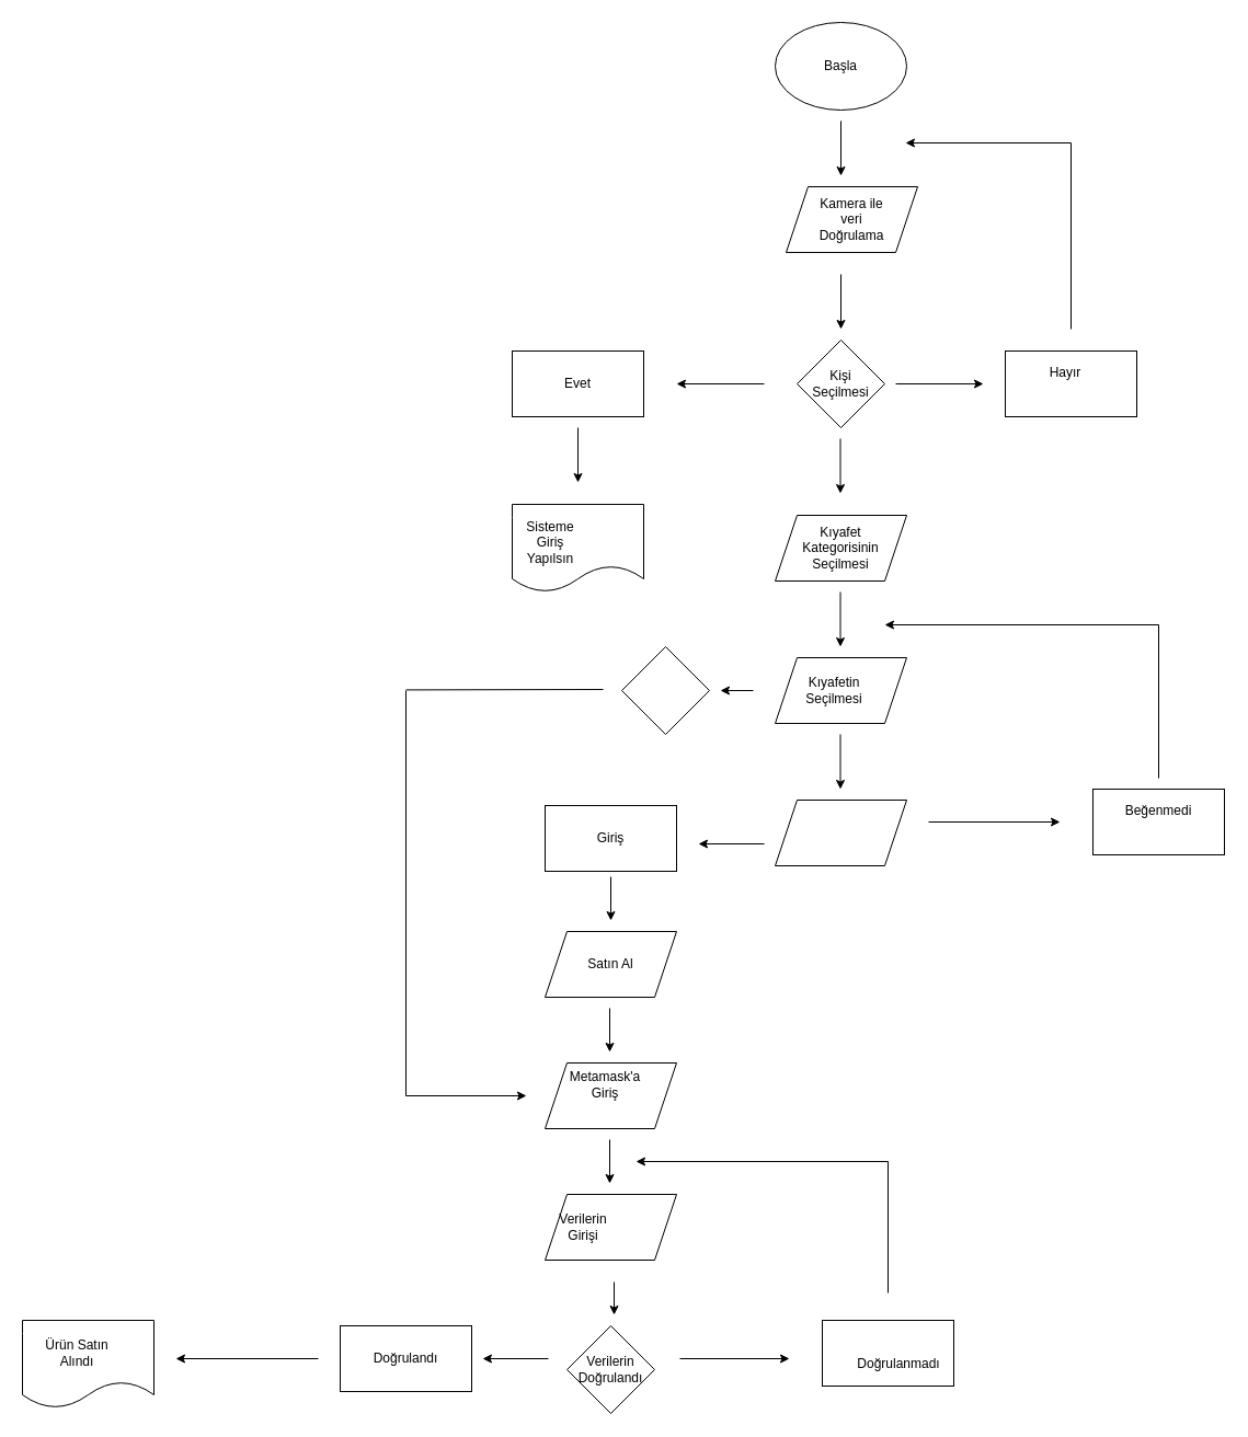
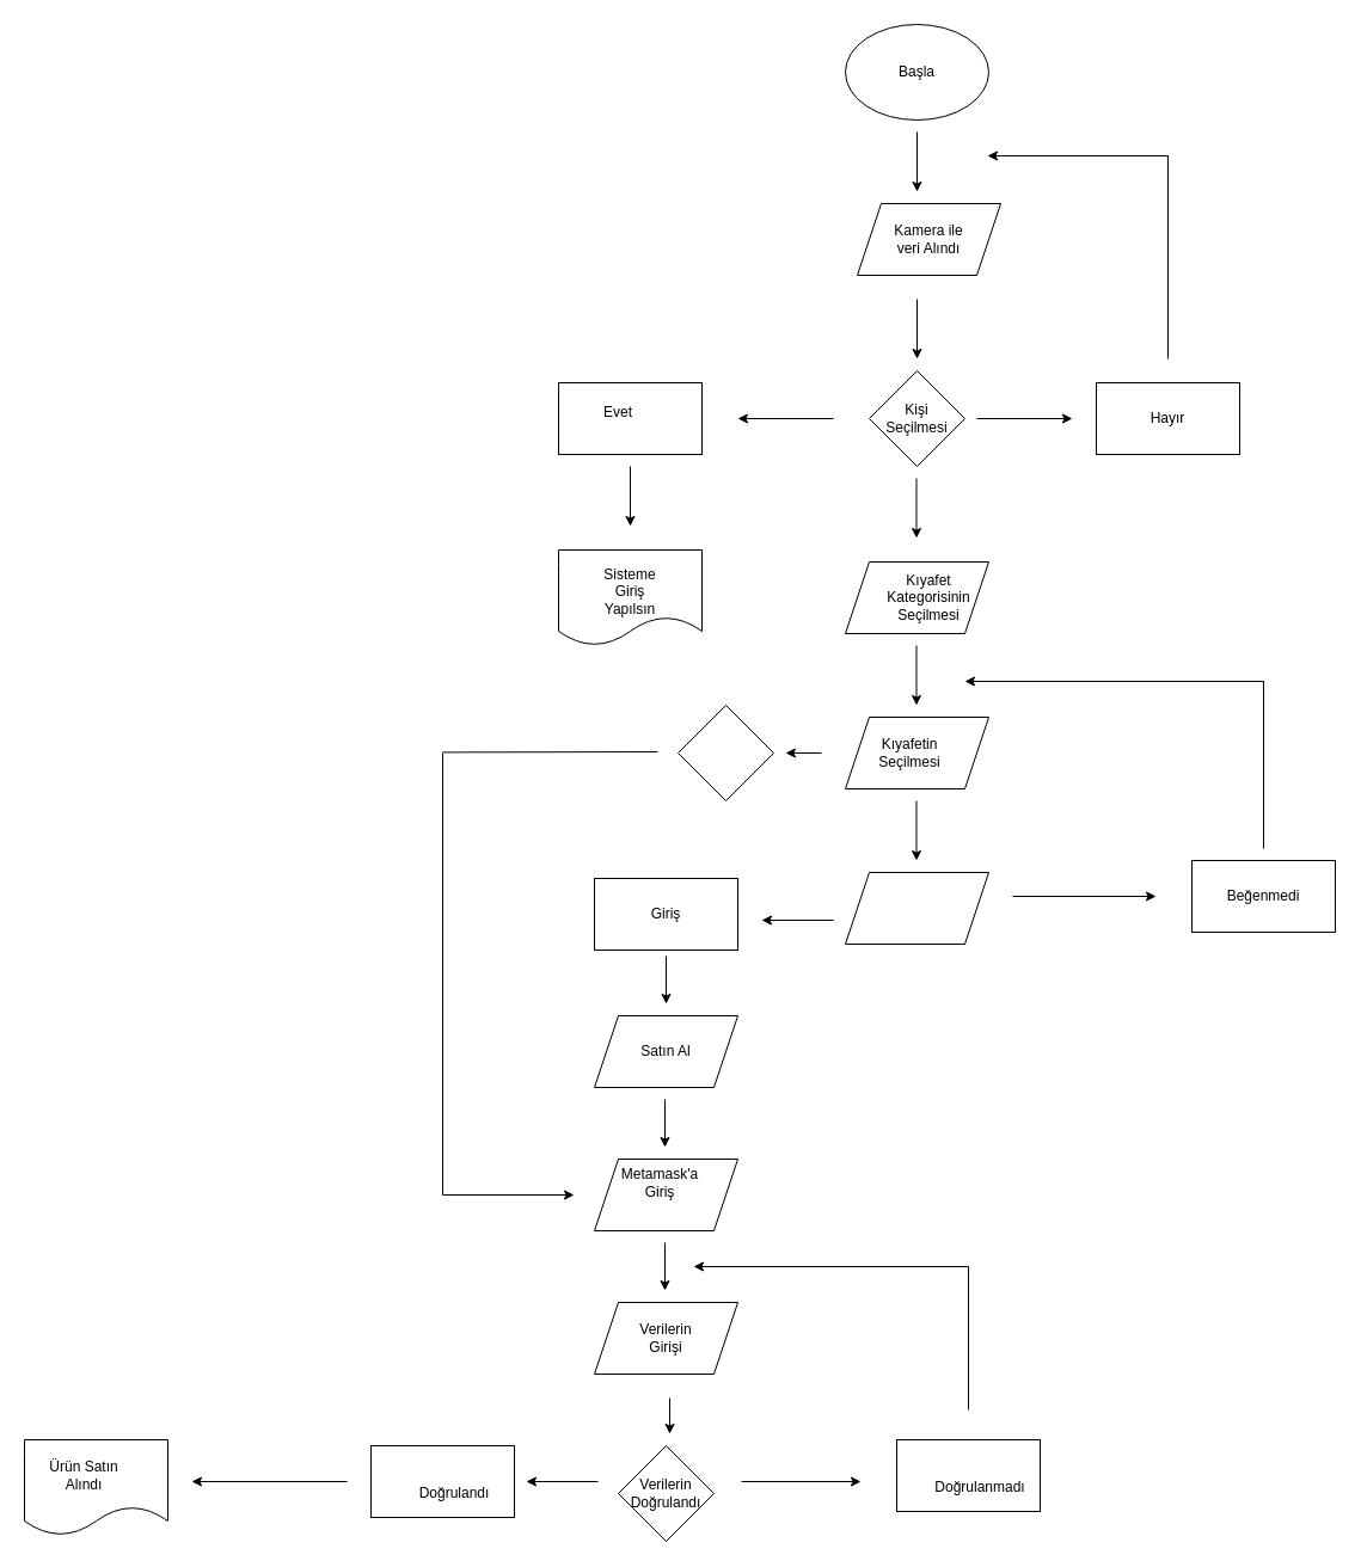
  <mxCell id="0" />
  <mxCell id="1" parent="0" />
  <mxCell id="2" value="" style="rounded=0;whiteSpace=wrap;html=1;" vertex="1" parent="1"><mxGeometry x="917" y="320" width="120" height="60" as="geometry" /></mxCell>
  <mxCell id="3" value="" style="shape=parallelogram;perimeter=parallelogramPerimeter;whiteSpace=wrap;html=1;fixedSize=1;" vertex="1" parent="1"><mxGeometry x="707" y="730" width="120" height="60" as="geometry" /></mxCell>
  <mxCell id="4" value="" style="rhombus;whiteSpace=wrap;html=1;" vertex="1" parent="1"><mxGeometry x="727" y="310" width="80" height="80" as="geometry" /></mxCell>
  <mxCell id="5" value="" style="endArrow=classic;html=1;rounded=0;" edge="1" parent="1"><mxGeometry width="50" height="50" relative="1" as="geometry"><mxPoint x="767" y="110" as="sourcePoint" /><mxPoint x="767" y="160" as="targetPoint" /></mxGeometry></mxCell>
  <mxCell id="6" value="" style="shape=parallelogram;perimeter=parallelogramPerimeter;whiteSpace=wrap;html=1;fixedSize=1;" vertex="1" parent="1"><mxGeometry x="717" y="170" width="120" height="60" as="geometry" /></mxCell>
  <mxCell id="7" value="" style="endArrow=classic;html=1;rounded=0;" edge="1" parent="1"><mxGeometry width="50" height="50" relative="1" as="geometry"><mxPoint x="767" y="250" as="sourcePoint" /><mxPoint x="767" y="300" as="targetPoint" /></mxGeometry></mxCell>
  <mxCell id="8" value="" style="endArrow=classic;html=1;rounded=0;" edge="1" parent="1"><mxGeometry width="50" height="50" relative="1" as="geometry"><mxPoint x="766.5" y="400" as="sourcePoint" /><mxPoint x="766.5" y="450" as="targetPoint" /></mxGeometry></mxCell>
  <mxCell id="9" value="Satın Al" style="text;html=1;strokeColor=none;fillColor=none;align=center;verticalAlign=middle;whiteSpace=wrap;rounded=0;" vertex="1" parent="1"><mxGeometry x="731" y="50" width="60" height="30" as="geometry" /></mxCell>
  <mxCell id="10" value="" style="ellipse;whiteSpace=wrap;html=1;" vertex="1" parent="1"><mxGeometry x="707" y="20" width="120" height="80" as="geometry" /></mxCell>
  <mxCell id="11" value="Başla&lt;br&gt;" style="text;html=1;strokeColor=none;fillColor=none;align=center;verticalAlign=middle;whiteSpace=wrap;rounded=0;" vertex="1" parent="1"><mxGeometry x="737" y="45" width="60" height="30" as="geometry" /></mxCell>
- <mxCell id="12" value="Hayır" style="text;html=1;strokeColor=none;fillColor=none;align=center;verticalAlign=middle;whiteSpace=wrap;rounded=0;" vertex="1" parent="1"><mxGeometry x="942" y="325" width="60" height="30" as="geometry" /></mxCell>
+ <mxCell id="12" value="Hayır" style="text;html=1;strokeColor=none;fillColor=none;align=center;verticalAlign=middle;whiteSpace=wrap;rounded=0;" vertex="1" parent="1"><mxGeometry x="947" y="335" width="60" height="30" as="geometry" /></mxCell>
  <mxCell id="13" value="Kişi Seçilmesi" style="text;html=1;strokeColor=none;fillColor=none;align=center;verticalAlign=middle;whiteSpace=wrap;rounded=0;" vertex="1" parent="1"><mxGeometry x="737" y="335" width="60" height="30" as="geometry" /></mxCell>
- <mxCell id="14" value="Kamera ile veri Doğrulama" style="text;html=1;strokeColor=none;fillColor=none;align=center;verticalAlign=middle;whiteSpace=wrap;rounded=0;" vertex="1" parent="1"><mxGeometry x="747" y="185" width="60" height="30" as="geometry" /></mxCell>
+ <mxCell id="14" value="Kamera ile veri Alındı" style="text;html=1;strokeColor=none;fillColor=none;align=center;verticalAlign=middle;whiteSpace=wrap;rounded=0;" vertex="1" parent="1"><mxGeometry x="747" y="185" width="60" height="30" as="geometry" /></mxCell>
  <mxCell id="15" value="" style="shape=parallelogram;perimeter=parallelogramPerimeter;whiteSpace=wrap;html=1;fixedSize=1;" vertex="1" parent="1"><mxGeometry x="707" y="470" width="120" height="60" as="geometry" /></mxCell>
  <mxCell id="16" value="" style="shape=parallelogram;perimeter=parallelogramPerimeter;whiteSpace=wrap;html=1;fixedSize=1;" vertex="1" parent="1"><mxGeometry x="707" y="600" width="120" height="60" as="geometry" /></mxCell>
- <mxCell id="17" value="Kıyafet Kategorisinin Seçilmesi" style="text;html=1;strokeColor=none;fillColor=none;align=center;verticalAlign=middle;whiteSpace=wrap;rounded=0;" vertex="1" parent="1"><mxGeometry x="737" y="485" width="60" height="30" as="geometry" /></mxCell>
+ <mxCell id="17" value="Kıyafet Kategorisinin Seçilmesi" style="text;html=1;strokeColor=none;fillColor=none;align=center;verticalAlign=middle;whiteSpace=wrap;rounded=0;" vertex="1" parent="1"><mxGeometry x="747" y="485" width="60" height="30" as="geometry" /></mxCell>
  <mxCell id="18" value="Kıyafetin Seçilmesi&lt;span style=&quot;color: rgba(0, 0, 0, 0); font-family: monospace; font-size: 0px; text-align: start;&quot;&gt;%3CmxGraphModel%3E%3Croot%3E%3CmxCell%20id%3D%220%22%2F%3E%3CmxCell%20id%3D%221%22%20parent%3D%220%22%2F%3E%3CmxCell%20id%3D%222%22%20value%3D%22Ki%C5%9Fi%20E%C5%9Fle%C5%9Ftirme%22%20style%3D%22text%3Bhtml%3D1%3BstrokeColor%3Dnone%3BfillColor%3Dnone%3Balign%3Dcenter%3BverticalAlign%3Dmiddle%3BwhiteSpace%3Dwrap%3Brounded%3D0%3B%22%20vertex%3D%221%22%20parent%3D%221%22%3E%3CmxGeometry%20x%3D%22360%22%20y%3D%22325%22%20width%3D%2260%22%20height%3D%2230%22%20as%3D%22geometry%22%2F%3E%3C%2FmxCell%3E%3C%2Froot%3E%3C%2FmxGraphModel%3E&lt;/span&gt;" style="text;html=1;strokeColor=none;fillColor=none;align=center;verticalAlign=middle;whiteSpace=wrap;rounded=0;" vertex="1" parent="1"><mxGeometry x="731" y="615" width="60" height="30" as="geometry" /></mxCell>
  <mxCell id="19" value="" style="endArrow=classic;html=1;rounded=0;" edge="1" parent="1"><mxGeometry width="50" height="50" relative="1" as="geometry"><mxPoint x="817" y="350" as="sourcePoint" /><mxPoint x="897" y="350" as="targetPoint" /></mxGeometry></mxCell>
  <mxCell id="20" value="" style="endArrow=classic;html=1;rounded=0;" edge="1" parent="1"><mxGeometry width="50" height="50" relative="1" as="geometry"><mxPoint x="697" y="350" as="sourcePoint" /><mxPoint x="617" y="350" as="targetPoint" /></mxGeometry></mxCell>
  <mxCell id="21" value="" style="rounded=0;whiteSpace=wrap;html=1;" vertex="1" parent="1"><mxGeometry x="467" y="320" width="120" height="60" as="geometry" /></mxCell>
- <mxCell id="22" value="Evet" style="text;html=1;strokeColor=none;fillColor=none;align=center;verticalAlign=middle;whiteSpace=wrap;rounded=0;" vertex="1" parent="1"><mxGeometry x="497" y="335" width="60" height="30" as="geometry" /></mxCell>
+ <mxCell id="22" value="Evet" style="text;html=1;strokeColor=none;fillColor=none;align=center;verticalAlign=middle;whiteSpace=wrap;rounded=0;" vertex="1" parent="1"><mxGeometry x="487" y="330" width="60" height="30" as="geometry" /></mxCell>
  <mxCell id="23" value="" style="endArrow=classic;html=1;rounded=0;" edge="1" parent="1"><mxGeometry width="50" height="50" relative="1" as="geometry"><mxPoint x="977" y="130" as="sourcePoint" /><mxPoint x="826" y="130" as="targetPoint" /></mxGeometry></mxCell>
  <mxCell id="24" value="" style="endArrow=none;html=1;rounded=0;" edge="1" parent="1"><mxGeometry width="50" height="50" relative="1" as="geometry"><mxPoint x="977" y="300" as="sourcePoint" /><mxPoint x="977" y="130" as="targetPoint" /></mxGeometry></mxCell>
  <mxCell id="25" value="" style="shape=document;whiteSpace=wrap;html=1;boundedLbl=1;" vertex="1" parent="1"><mxGeometry x="467" y="460" width="120" height="80" as="geometry" /></mxCell>
  <mxCell id="26" value="" style="endArrow=classic;html=1;rounded=0;" edge="1" parent="1"><mxGeometry width="50" height="50" relative="1" as="geometry"><mxPoint x="527" y="390" as="sourcePoint" /><mxPoint x="527" y="440" as="targetPoint" /></mxGeometry></mxCell>
- <mxCell id="27" value="Sisteme Giriş Yapılsın" style="text;html=1;strokeColor=none;fillColor=none;align=center;verticalAlign=middle;whiteSpace=wrap;rounded=0;" vertex="1" parent="1"><mxGeometry x="472" y="480" width="60" height="30" as="geometry" /></mxCell>
+ <mxCell id="27" value="Sisteme Giriş Yapılsın" style="text;html=1;strokeColor=none;fillColor=none;align=center;verticalAlign=middle;whiteSpace=wrap;rounded=0;" vertex="1" parent="1"><mxGeometry x="497" y="480" width="60" height="30" as="geometry" /></mxCell>
  <mxCell id="28" value="" style="endArrow=classic;html=1;rounded=0;" edge="1" parent="1"><mxGeometry width="50" height="50" relative="1" as="geometry"><mxPoint x="766.5" y="540" as="sourcePoint" /><mxPoint x="766.5" y="590" as="targetPoint" /></mxGeometry></mxCell>
  <mxCell id="29" value="" style="endArrow=classic;html=1;rounded=0;" edge="1" parent="1"><mxGeometry width="50" height="50" relative="1" as="geometry"><mxPoint x="766.5" y="670" as="sourcePoint" /><mxPoint x="766.5" y="720" as="targetPoint" /></mxGeometry></mxCell>
  <mxCell id="30" value="" style="rhombus;whiteSpace=wrap;html=1;" vertex="1" parent="1"><mxGeometry x="567" y="590" width="80" height="80" as="geometry" /></mxCell>
  <mxCell id="31" value="" style="endArrow=classic;html=1;rounded=0;" edge="1" parent="1"><mxGeometry width="50" height="50" relative="1" as="geometry"><mxPoint x="687" y="630" as="sourcePoint" /><mxPoint x="657" y="630" as="targetPoint" /></mxGeometry></mxCell>
  <mxCell id="32" value="" style="endArrow=classic;html=1;rounded=0;" edge="1" parent="1"><mxGeometry width="50" height="50" relative="1" as="geometry"><mxPoint x="847" y="750" as="sourcePoint" /><mxPoint x="967" y="750" as="targetPoint" /></mxGeometry></mxCell>
  <mxCell id="33" value="" style="rounded=0;whiteSpace=wrap;html=1;" vertex="1" parent="1"><mxGeometry x="997" y="720" width="120" height="60" as="geometry" /></mxCell>
- <mxCell id="34" value="Beğenmedi" style="text;html=1;strokeColor=none;fillColor=none;align=center;verticalAlign=middle;whiteSpace=wrap;rounded=0;" vertex="1" parent="1"><mxGeometry x="1027" y="725" width="60" height="30" as="geometry" /></mxCell>
+ <mxCell id="34" value="Beğenmedi" style="text;html=1;strokeColor=none;fillColor=none;align=center;verticalAlign=middle;whiteSpace=wrap;rounded=0;" vertex="1" parent="1"><mxGeometry x="1027" y="735" width="60" height="30" as="geometry" /></mxCell>
  <mxCell id="35" value="" style="endArrow=none;html=1;rounded=0;" edge="1" parent="1"><mxGeometry width="50" height="50" relative="1" as="geometry"><mxPoint x="1057" y="710" as="sourcePoint" /><mxPoint x="1057" y="570" as="targetPoint" /></mxGeometry></mxCell>
  <mxCell id="36" value="" style="endArrow=classic;html=1;rounded=0;" edge="1" parent="1"><mxGeometry width="50" height="50" relative="1" as="geometry"><mxPoint x="1057" y="570" as="sourcePoint" /><mxPoint x="807" y="570" as="targetPoint" /></mxGeometry></mxCell>
  <mxCell id="37" value="" style="rounded=0;whiteSpace=wrap;html=1;" vertex="1" parent="1"><mxGeometry x="497" y="735" width="120" height="60" as="geometry" /></mxCell>
  <mxCell id="38" value="" style="endArrow=classic;html=1;rounded=0;" edge="1" parent="1"><mxGeometry width="50" height="50" relative="1" as="geometry"><mxPoint x="697" y="770" as="sourcePoint" /><mxPoint x="637" y="770" as="targetPoint" /></mxGeometry></mxCell>
  <mxCell id="39" value="Giriş" style="text;html=1;strokeColor=none;fillColor=none;align=center;verticalAlign=middle;whiteSpace=wrap;rounded=0;" vertex="1" parent="1"><mxGeometry x="527" y="750" width="60" height="30" as="geometry" /></mxCell>
  <mxCell id="40" value="" style="shape=parallelogram;perimeter=parallelogramPerimeter;whiteSpace=wrap;html=1;fixedSize=1;" vertex="1" parent="1"><mxGeometry x="497" y="850" width="120" height="60" as="geometry" /></mxCell>
  <mxCell id="41" value="Satın Al" style="text;html=1;strokeColor=none;fillColor=none;align=center;verticalAlign=middle;whiteSpace=wrap;rounded=0;" vertex="1" parent="1"><mxGeometry x="527" y="865" width="60" height="30" as="geometry" /></mxCell>
  <mxCell id="42" value="" style="shape=parallelogram;perimeter=parallelogramPerimeter;whiteSpace=wrap;html=1;fixedSize=1;" vertex="1" parent="1"><mxGeometry x="497" y="970" width="120" height="60" as="geometry" /></mxCell>
  <mxCell id="43" value="Metamask'a Giriş" style="text;html=1;strokeColor=none;fillColor=none;align=center;verticalAlign=middle;whiteSpace=wrap;rounded=0;" vertex="1" parent="1"><mxGeometry x="522" y="975" width="60" height="30" as="geometry" /></mxCell>
  <mxCell id="44" value="" style="endArrow=classic;html=1;rounded=0;" edge="1" parent="1"><mxGeometry width="50" height="50" relative="1" as="geometry"><mxPoint x="557" y="800" as="sourcePoint" /><mxPoint x="557" y="840" as="targetPoint" /></mxGeometry></mxCell>
  <mxCell id="45" value="" style="endArrow=classic;html=1;rounded=0;" edge="1" parent="1"><mxGeometry width="50" height="50" relative="1" as="geometry"><mxPoint x="556" y="920" as="sourcePoint" /><mxPoint x="556" y="960" as="targetPoint" /></mxGeometry></mxCell>
  <mxCell id="46" value="" style="shape=parallelogram;perimeter=parallelogramPerimeter;whiteSpace=wrap;html=1;fixedSize=1;" vertex="1" parent="1"><mxGeometry x="497" y="1090" width="120" height="60" as="geometry" /></mxCell>
- <mxCell id="47" value="Verilerin Girişi" style="text;html=1;strokeColor=none;fillColor=none;align=center;verticalAlign=middle;whiteSpace=wrap;rounded=0;" vertex="1" parent="1"><mxGeometry x="502" y="1105" width="60" height="30" as="geometry" /></mxCell>
+ <mxCell id="47" value="Verilerin Girişi" style="text;html=1;strokeColor=none;fillColor=none;align=center;verticalAlign=middle;whiteSpace=wrap;rounded=0;" vertex="1" parent="1"><mxGeometry x="527" y="1105" width="60" height="30" as="geometry" /></mxCell>
  <mxCell id="48" value="" style="endArrow=classic;html=1;rounded=0;" edge="1" parent="1"><mxGeometry width="50" height="50" relative="1" as="geometry"><mxPoint x="556" y="1040" as="sourcePoint" /><mxPoint x="556" y="1080" as="targetPoint" /></mxGeometry></mxCell>
  <mxCell id="49" value="" style="rhombus;whiteSpace=wrap;html=1;" vertex="1" parent="1"><mxGeometry x="517" y="1210" width="80" height="80" as="geometry" /></mxCell>
  <mxCell id="50" value="Verilerin Doğrulandı" style="text;html=1;strokeColor=none;fillColor=none;align=center;verticalAlign=middle;whiteSpace=wrap;rounded=0;" vertex="1" parent="1"><mxGeometry x="527" y="1235" width="60" height="30" as="geometry" /></mxCell>
  <mxCell id="51" value="" style="endArrow=classic;html=1;rounded=0;" edge="1" parent="1"><mxGeometry width="50" height="50" relative="1" as="geometry"><mxPoint x="560" y="1170" as="sourcePoint" /><mxPoint x="560" y="1200" as="targetPoint" /></mxGeometry></mxCell>
  <mxCell id="52" value="" style="rounded=0;whiteSpace=wrap;html=1;" vertex="1" parent="1"><mxGeometry x="310" y="1210" width="120" height="60" as="geometry" /></mxCell>
- <mxCell id="53" value="Doğrulandı" style="text;html=1;strokeColor=none;fillColor=none;align=center;verticalAlign=middle;whiteSpace=wrap;rounded=0;" vertex="1" parent="1"><mxGeometry x="340" y="1225" width="60" height="30" as="geometry" /></mxCell>
+ <mxCell id="53" value="Doğrulandı" style="text;html=1;strokeColor=none;fillColor=none;align=center;verticalAlign=middle;whiteSpace=wrap;rounded=0;" vertex="1" parent="1"><mxGeometry x="350" y="1235" width="60" height="30" as="geometry" /></mxCell>
  <mxCell id="54" value="" style="rounded=0;whiteSpace=wrap;html=1;" vertex="1" parent="1"><mxGeometry x="750" y="1205" width="120" height="60" as="geometry" /></mxCell>
  <mxCell id="55" value="Doğrulanmadı" style="text;html=1;strokeColor=none;fillColor=none;align=center;verticalAlign=middle;whiteSpace=wrap;rounded=0;" vertex="1" parent="1"><mxGeometry x="790" y="1230" width="60" height="30" as="geometry" /></mxCell>
  <mxCell id="56" value="" style="endArrow=classic;html=1;rounded=0;" edge="1" parent="1"><mxGeometry width="50" height="50" relative="1" as="geometry"><mxPoint x="620" y="1240" as="sourcePoint" /><mxPoint x="720" y="1240" as="targetPoint" /></mxGeometry></mxCell>
  <mxCell id="57" value="" style="endArrow=classic;html=1;rounded=0;" edge="1" parent="1"><mxGeometry width="50" height="50" relative="1" as="geometry"><mxPoint x="500" y="1240" as="sourcePoint" /><mxPoint x="440" y="1240" as="targetPoint" /></mxGeometry></mxCell>
  <mxCell id="58" value="" style="endArrow=classic;html=1;rounded=0;" edge="1" parent="1"><mxGeometry width="50" height="50" relative="1" as="geometry"><mxPoint x="290" y="1240" as="sourcePoint" /><mxPoint x="160" y="1240" as="targetPoint" /></mxGeometry></mxCell>
  <mxCell id="59" value="" style="shape=document;whiteSpace=wrap;html=1;boundedLbl=1;" vertex="1" parent="1"><mxGeometry x="20" y="1205" width="120" height="80" as="geometry" /></mxCell>
  <mxCell id="60" value="Ürün Satın Alındı" style="text;html=1;strokeColor=none;fillColor=none;align=center;verticalAlign=middle;whiteSpace=wrap;rounded=0;" vertex="1" parent="1"><mxGeometry x="25" y="1220" width="90" height="30" as="geometry" /></mxCell>
  <mxCell id="61" value="" style="endArrow=classic;html=1;rounded=0;" edge="1" parent="1"><mxGeometry width="50" height="50" relative="1" as="geometry"><mxPoint x="810" y="1060" as="sourcePoint" /><mxPoint x="580" y="1060" as="targetPoint" /></mxGeometry></mxCell>
  <mxCell id="62" value="" style="endArrow=none;html=1;rounded=0;" edge="1" parent="1"><mxGeometry width="50" height="50" relative="1" as="geometry"><mxPoint x="810" y="1180" as="sourcePoint" /><mxPoint x="810" y="1060" as="targetPoint" /></mxGeometry></mxCell>
  <mxCell id="63" value="" style="endArrow=classic;html=1;rounded=0;" edge="1" parent="1"><mxGeometry width="50" height="50" relative="1" as="geometry"><mxPoint x="370" y="1000" as="sourcePoint" /><mxPoint x="480" y="1000" as="targetPoint" /></mxGeometry></mxCell>
  <mxCell id="64" value="" style="endArrow=none;html=1;rounded=0;" edge="1" parent="1"><mxGeometry width="50" height="50" relative="1" as="geometry"><mxPoint x="370" y="1000" as="sourcePoint" /><mxPoint x="370" y="630" as="targetPoint" /></mxGeometry></mxCell>
  <mxCell id="65" value="" style="endArrow=none;html=1;rounded=0;" edge="1" parent="1"><mxGeometry width="50" height="50" relative="1" as="geometry"><mxPoint x="370" y="629.41" as="sourcePoint" /><mxPoint x="550" y="629" as="targetPoint" /></mxGeometry></mxCell>
